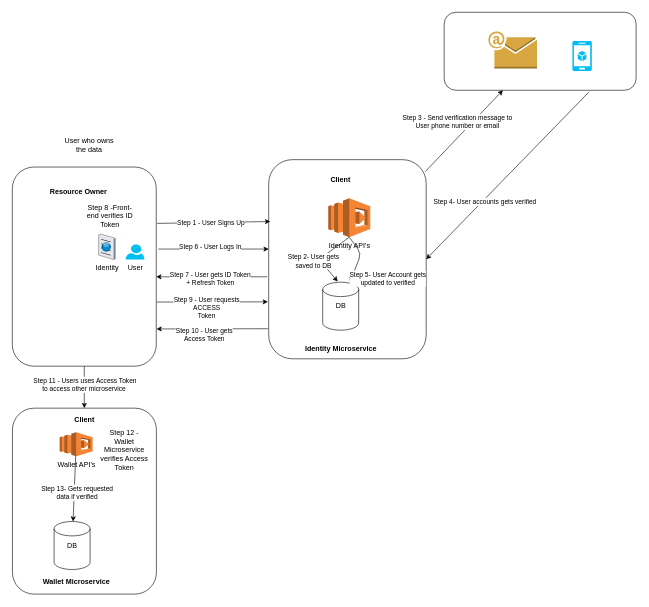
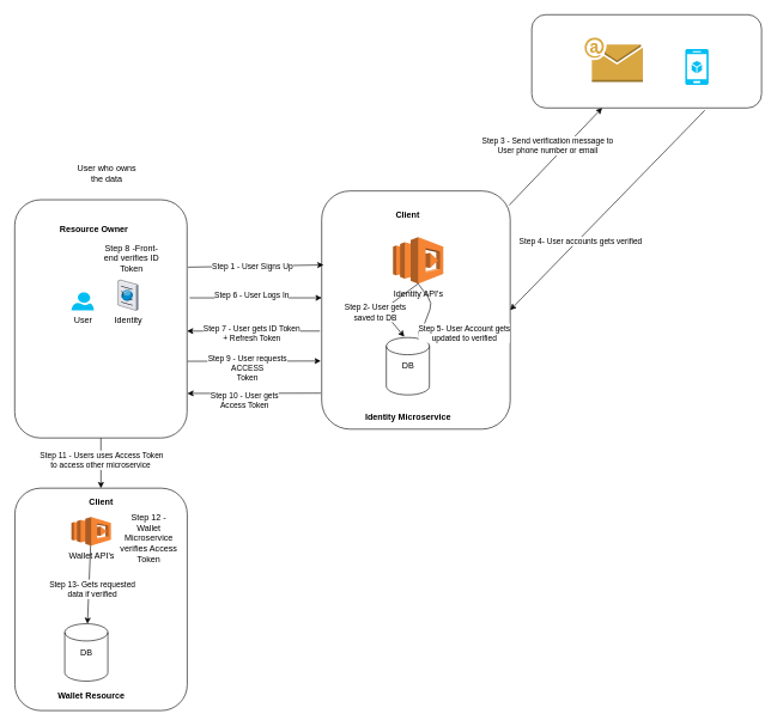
  <mxCell id="0" />
  <mxCell id="1" parent="0" />
  <mxCell id="2" value="" style="rounded=1;whiteSpace=wrap;html=1;fillColor=#FFFFFF;" vertex="1" parent="1"><mxGeometry x="447.49" y="265.7" width="262.51" height="332" as="geometry" /></mxCell>
  <mxCell id="3" value="" style="rounded=1;whiteSpace=wrap;html=1;" vertex="1" parent="1"><mxGeometry x="740" y="20" width="320" height="130" as="geometry" /></mxCell>
  <mxCell id="4" value="" style="rounded=1;whiteSpace=wrap;html=1;fillColor=#FFFFFF;" parent="1" vertex="1"><mxGeometry x="20" y="278" width="240" height="332" as="geometry" /></mxCell>
  <mxCell id="5" value="Resource Owner" style="text;html=1;strokeColor=none;fillColor=none;align=center;verticalAlign=middle;whiteSpace=wrap;rounded=0;fontStyle=1" parent="1" vertex="1"><mxGeometry x="72.75" y="310" width="115" height="20" as="geometry" /></mxCell>
- <mxCell id="6" value="User" style="verticalLabelPosition=bottom;html=1;verticalAlign=top;align=center;strokeColor=none;fillColor=#00BEF2;shape=mxgraph.azure.user;" parent="1" vertex="1"><mxGeometry x="209" y="406.97" width="31.25" height="25" as="geometry" /></mxCell>
+ <mxCell id="6" value="User" style="verticalLabelPosition=bottom;html=1;verticalAlign=top;align=center;strokeColor=none;fillColor=#00BEF2;shape=mxgraph.azure.user;" parent="1" vertex="1"><mxGeometry x="99" y="406.97" width="31.25" height="25" as="geometry" /></mxCell>
  <mxCell id="7" value="Identity API's" style="outlineConnect=0;dashed=0;verticalLabelPosition=bottom;verticalAlign=top;align=center;html=1;shape=mxgraph.aws3.lambda;fillColor=#F58534;gradientColor=none;" parent="1" vertex="1"><mxGeometry x="546.81" y="330" width="70" height="65" as="geometry" /></mxCell>
  <mxCell id="8" value="Client" style="text;html=1;strokeColor=none;fillColor=none;align=center;verticalAlign=middle;whiteSpace=wrap;rounded=0;fontStyle=1" parent="1" vertex="1"><mxGeometry x="510" y="290" width="115" height="20" as="geometry" /></mxCell>
  <mxCell id="9" value="User who owns the data" style="text;html=1;strokeColor=none;fillColor=none;align=center;verticalAlign=middle;whiteSpace=wrap;rounded=0;" parent="1" vertex="1"><mxGeometry x="99" y="215.7" width="98.75" height="50" as="geometry" /></mxCell>
  <mxCell id="10" value="" style="endArrow=classic;html=1;entryX=0.5;entryY=0;entryDx=0;entryDy=0;" parent="1" edge="1"><mxGeometry width="50" height="50" relative="1" as="geometry"><mxPoint x="116.315" y="265.7" as="sourcePoint" /><mxPoint x="116.315" y="265.7" as="targetPoint" /></mxGeometry></mxCell>
  <mxCell id="11" value="" style="endArrow=classic;html=1;exitX=1.006;exitY=0.283;exitDx=0;exitDy=0;entryX=0;entryY=0.25;entryDx=0;entryDy=0;exitPerimeter=0;" parent="1" edge="1" source="4"><mxGeometry width="50" height="50" relative="1" as="geometry"><mxPoint x="224.037" y="458.473" as="sourcePoint" /><mxPoint x="450" y="368.82" as="targetPoint" /></mxGeometry></mxCell>
  <mxCell id="12" value="Step 1 - User Signs Up" style="edgeLabel;html=1;align=center;verticalAlign=middle;resizable=0;points=[];" parent="11" vertex="1" connectable="0"><mxGeometry x="-0.324" relative="1" as="geometry"><mxPoint x="24.57" y="-0.89" as="offset" /></mxGeometry></mxCell>
  <mxCell id="13" value="DB" style="shape=cylinder2;whiteSpace=wrap;html=1;boundedLbl=1;backgroundOutline=1;size=11.985;fillColor=#FFFFFF;" parent="1" vertex="1"><mxGeometry x="537.5" y="470" width="60" height="80" as="geometry" /></mxCell>
  <mxCell id="14" value="" style="endArrow=classic;html=1;entryX=0.417;entryY=-0.014;entryDx=0;entryDy=0;entryPerimeter=0;exitX=0.5;exitY=1;exitDx=0;exitDy=0;exitPerimeter=0;" parent="1" target="13" edge="1" source="7"><mxGeometry width="50" height="50" relative="1" as="geometry"><mxPoint x="531.74" y="432" as="sourcePoint" /><mxPoint x="367.36" y="477.98" as="targetPoint" /><Array as="points"><mxPoint x="531.74" y="432" /></Array></mxGeometry></mxCell>
  <mxCell id="15" value="Step 2- User gets &lt;br&gt;saved to DB" style="edgeLabel;html=1;align=center;verticalAlign=middle;resizable=0;points=[];" parent="14" vertex="1" connectable="0"><mxGeometry x="-0.419" y="-4" relative="1" as="geometry"><mxPoint x="-32.07" y="23.47" as="offset" /></mxGeometry></mxCell>
  <mxCell id="16" value="Identity" style="verticalLabelPosition=bottom;aspect=fixed;html=1;verticalAlign=top;strokeColor=none;align=center;outlineConnect=0;shape=mxgraph.citrix.browser;fillColor=#FFFFFF;" parent="1" vertex="1"><mxGeometry x="164" y="390" width="27.5" height="41.97" as="geometry" /></mxCell>
  <mxCell id="17" value="" style="endArrow=classic;html=1;exitX=0.994;exitY=0.06;exitDx=0;exitDy=0;exitPerimeter=0;" edge="1" parent="1" source="2" target="3"><mxGeometry width="50" height="50" relative="1" as="geometry"><mxPoint x="677.5" y="324.963" as="sourcePoint" /><mxPoint x="900" y="230" as="targetPoint" /></mxGeometry></mxCell>
  <mxCell id="18" value="Step 3 - Send verification message to&lt;br&gt;User phone number or email" style="edgeLabel;html=1;align=center;verticalAlign=middle;resizable=0;points=[];" vertex="1" connectable="0" parent="17"><mxGeometry x="-0.419" y="-4" relative="1" as="geometry"><mxPoint x="12.65" y="-47.09" as="offset" /></mxGeometry></mxCell>
  <mxCell id="19" value="" style="outlineConnect=0;dashed=0;verticalLabelPosition=bottom;verticalAlign=top;align=center;html=1;shape=mxgraph.aws3.email;fillColor=#D9A741;gradientColor=none;" vertex="1" parent="1"><mxGeometry x="813.75" y="52.1" width="81" height="61.5" as="geometry" /></mxCell>
  <mxCell id="20" value="" style="verticalLabelPosition=bottom;html=1;verticalAlign=top;align=center;strokeColor=none;fillColor=#00BEF2;shape=mxgraph.azure.mobile_services;pointerEvents=1;" vertex="1" parent="1"><mxGeometry x="953.75" y="67.9" width="32.5" height="50" as="geometry" /></mxCell>
  <mxCell id="21" value="" style="endArrow=classic;html=1;entryX=1;entryY=0.5;entryDx=0;entryDy=0;" edge="1" parent="1" target="2"><mxGeometry width="50" height="50" relative="1" as="geometry"><mxPoint x="981.11" y="153.22" as="sourcePoint" /><mxPoint x="680" y="470" as="targetPoint" /></mxGeometry></mxCell>
  <mxCell id="22" value="Step 4- User accounts gets verified" style="edgeLabel;html=1;align=center;verticalAlign=middle;resizable=0;points=[];" vertex="1" connectable="0" parent="21"><mxGeometry x="0.296" y="3" relative="1" as="geometry"><mxPoint as="offset" /></mxGeometry></mxCell>
  <mxCell id="23" value="" style="endArrow=classic;html=1;exitX=0.5;exitY=1;exitDx=0;exitDy=0;exitPerimeter=0;" edge="1" parent="1" source="7" target="13"><mxGeometry width="50" height="50" relative="1" as="geometry"><mxPoint x="599.86" y="372" as="sourcePoint" /><mxPoint x="594.88" y="490.88" as="targetPoint" /><Array as="points"><mxPoint x="601.74" y="422" /></Array></mxGeometry></mxCell>
  <mxCell id="24" value="Step 5- User Account gets &lt;br&gt;updated to verified" style="edgeLabel;html=1;align=center;verticalAlign=middle;resizable=0;points=[];" vertex="1" connectable="0" parent="23"><mxGeometry x="-0.419" y="-4" relative="1" as="geometry"><mxPoint x="52.26" y="46.34" as="offset" /></mxGeometry></mxCell>
  <mxCell id="25" value="" style="endArrow=classic;html=1;exitX=1.015;exitY=0.463;exitDx=0;exitDy=0;exitPerimeter=0;" edge="1" parent="1"><mxGeometry width="50" height="50" relative="1" as="geometry"><mxPoint x="263.6" y="414.716" as="sourcePoint" /><mxPoint x="447.49" y="414.707" as="targetPoint" /></mxGeometry></mxCell>
  <mxCell id="26" value="Step 6 - User Logs In" style="edgeLabel;html=1;align=center;verticalAlign=middle;resizable=0;points=[];" vertex="1" connectable="0" parent="25"><mxGeometry x="-0.324" relative="1" as="geometry"><mxPoint x="24.4" y="-3.73" as="offset" /></mxGeometry></mxCell>
  <mxCell id="27" value="" style="endArrow=classic;html=1;" edge="1" parent="1"><mxGeometry width="50" height="50" relative="1" as="geometry"><mxPoint x="445" y="461" as="sourcePoint" /><mxPoint x="260" y="461" as="targetPoint" /></mxGeometry></mxCell>
  <mxCell id="28" value="Step 7 - User gets ID Token &lt;br&gt;+ Refresh Token" style="edgeLabel;html=1;align=center;verticalAlign=middle;resizable=0;points=[];" vertex="1" connectable="0" parent="27"><mxGeometry x="-0.324" relative="1" as="geometry"><mxPoint x="-32.62" y="2.28" as="offset" /></mxGeometry></mxCell>
  <mxCell id="29" value="Step 8 -Front-end verifies ID Token" style="text;html=1;strokeColor=none;fillColor=none;align=center;verticalAlign=middle;whiteSpace=wrap;rounded=0;" vertex="1" parent="1"><mxGeometry x="140" y="350" width="86" height="20" as="geometry" /></mxCell>
  <mxCell id="30" value="" style="endArrow=classic;html=1;entryX=-0.005;entryY=0.714;entryDx=0;entryDy=0;entryPerimeter=0;exitX=1.003;exitY=0.678;exitDx=0;exitDy=0;exitPerimeter=0;" edge="1" parent="1" source="4" target="2"><mxGeometry width="50" height="50" relative="1" as="geometry"><mxPoint x="270" y="500" as="sourcePoint" /><mxPoint x="262.49" y="550" as="targetPoint" /></mxGeometry></mxCell>
  <mxCell id="31" value="Step 9 - User requests &lt;br&gt;ACCESS&lt;br&gt;Token" style="edgeLabel;html=1;align=center;verticalAlign=middle;resizable=0;points=[];" vertex="1" connectable="0" parent="30"><mxGeometry x="-0.324" relative="1" as="geometry"><mxPoint x="20.01" y="9.67" as="offset" /></mxGeometry></mxCell>
  <mxCell id="32" value="" style="endArrow=classic;html=1;entryX=1.002;entryY=0.813;entryDx=0;entryDy=0;entryPerimeter=0;exitX=-0.005;exitY=0.849;exitDx=0;exitDy=0;exitPerimeter=0;" edge="1" parent="1" source="2" target="4"><mxGeometry width="50" height="50" relative="1" as="geometry"><mxPoint x="440" y="570" as="sourcePoint" /><mxPoint x="456.177" y="512.748" as="targetPoint" /></mxGeometry></mxCell>
  <mxCell id="33" value="Step 10 - User gets &lt;br&gt;Access Token" style="edgeLabel;html=1;align=center;verticalAlign=middle;resizable=0;points=[];" vertex="1" connectable="0" parent="32"><mxGeometry x="-0.324" relative="1" as="geometry"><mxPoint x="-43.42" y="9.67" as="offset" /></mxGeometry></mxCell>
  <mxCell id="34" value="" style="rounded=1;whiteSpace=wrap;html=1;fillColor=#FFFFFF;" vertex="1" parent="1"><mxGeometry x="20.25" y="680" width="240" height="310" as="geometry" /></mxCell>
  <mxCell id="35" value="Identity Microservice" style="text;html=1;strokeColor=none;fillColor=none;align=center;verticalAlign=middle;whiteSpace=wrap;rounded=0;fontStyle=1" vertex="1" parent="1"><mxGeometry x="502.5" y="572" width="130" height="20" as="geometry" /></mxCell>
  <mxCell id="36" value="" style="endArrow=classic;html=1;exitX=0.5;exitY=1;exitDx=0;exitDy=0;" edge="1" parent="1" source="4" target="34"><mxGeometry width="50" height="50" relative="1" as="geometry"><mxPoint x="271.44" y="381.956" as="sourcePoint" /><mxPoint x="460" y="378.82" as="targetPoint" /></mxGeometry></mxCell>
  <mxCell id="37" value="Step 11 - Users uses Access Token &lt;br&gt;to access other microservice&amp;nbsp;" style="edgeLabel;html=1;align=center;verticalAlign=middle;resizable=0;points=[];" vertex="1" connectable="0" parent="36"><mxGeometry x="-0.324" relative="1" as="geometry"><mxPoint x="0.22" y="6.47" as="offset" /></mxGeometry></mxCell>
  <mxCell id="38" value="Wallet API's" style="outlineConnect=0;dashed=0;verticalLabelPosition=bottom;verticalAlign=top;align=center;html=1;shape=mxgraph.aws3.lambda;fillColor=#F58534;gradientColor=none;" vertex="1" parent="1"><mxGeometry x="99" y="720" width="55" height="40" as="geometry" /></mxCell>
  <mxCell id="39" value="Client" style="text;html=1;strokeColor=none;fillColor=none;align=center;verticalAlign=middle;whiteSpace=wrap;rounded=0;fontStyle=1" vertex="1" parent="1"><mxGeometry x="82.5" y="689" width="115" height="20" as="geometry" /></mxCell>
  <mxCell id="40" value="DB" style="shape=cylinder2;whiteSpace=wrap;html=1;boundedLbl=1;backgroundOutline=1;size=11.985;fillColor=#FFFFFF;" vertex="1" parent="1"><mxGeometry x="89.68" y="869" width="60" height="80" as="geometry" /></mxCell>
- <mxCell id="41" value="Wallet Microservice" style="text;html=1;strokeColor=none;fillColor=none;align=center;verticalAlign=middle;whiteSpace=wrap;rounded=0;fontStyle=1" vertex="1" parent="1"><mxGeometry x="61.5" y="960" width="130" height="20" as="geometry" /></mxCell>
+ <mxCell id="41" value="Wallet Resource" style="text;html=1;strokeColor=none;fillColor=none;align=center;verticalAlign=middle;whiteSpace=wrap;rounded=0;fontStyle=1" vertex="1" parent="1"><mxGeometry x="61.5" y="960" width="130" height="20" as="geometry" /></mxCell>
  <mxCell id="42" value="Step 12 - Wallet Microservice verifies Access Token" style="text;html=1;strokeColor=none;fillColor=none;align=center;verticalAlign=middle;whiteSpace=wrap;rounded=0;" vertex="1" parent="1"><mxGeometry x="164" y="740" width="86" height="20" as="geometry" /></mxCell>
  <mxCell id="43" value="" style="endArrow=classic;html=1;" edge="1" parent="1" source="38" target="40"><mxGeometry width="50" height="50" relative="1" as="geometry"><mxPoint x="150" y="620" as="sourcePoint" /><mxPoint x="150.076" y="690" as="targetPoint" /></mxGeometry></mxCell>
  <mxCell id="44" value="Step 13- Gets requested &lt;br&gt;data if verified" style="edgeLabel;html=1;align=center;verticalAlign=middle;resizable=0;points=[];" vertex="1" connectable="0" parent="43"><mxGeometry x="-0.324" relative="1" as="geometry"><mxPoint x="3.74" y="23.26" as="offset" /></mxGeometry></mxCell>
